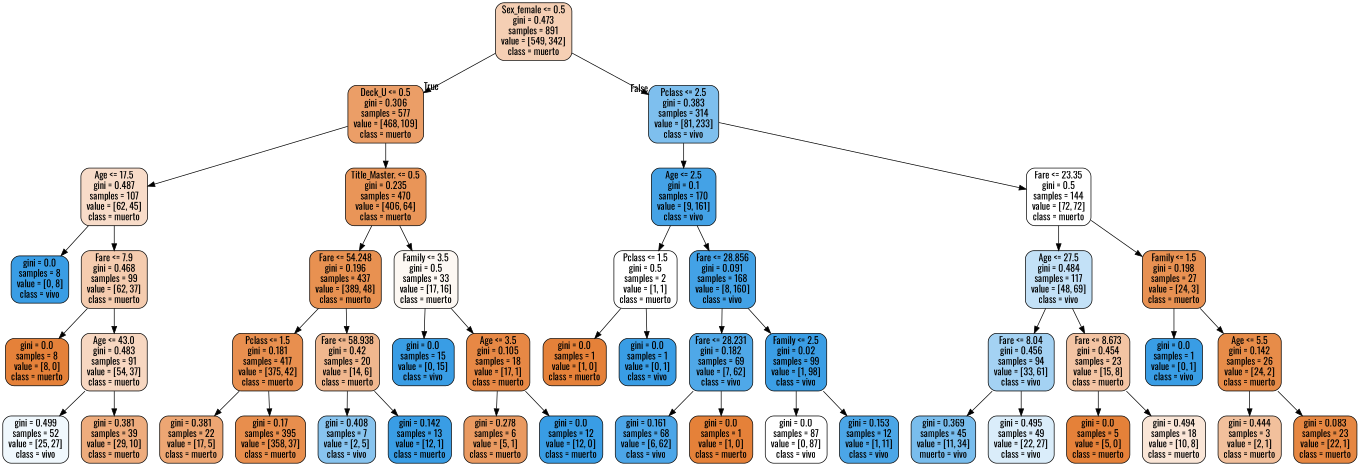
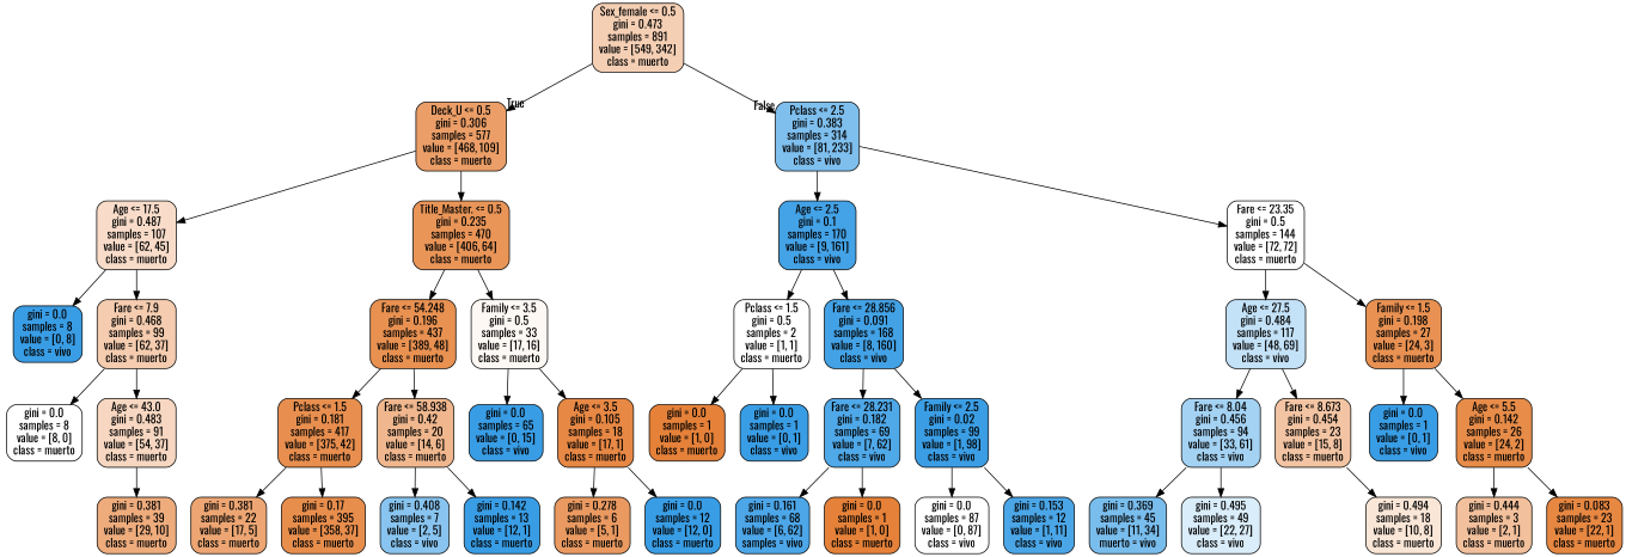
  digraph {
    fontname=Oswald
    node [color=black fillcolor="#399de5" fontname=Oswald shape=box style="filled, rounded"]
    edge [fontname=Oswald]
    n1 [fillcolor="#f5cfb4" label="Sex_female <= 0.5\ngini = 0.473\nsamples = 891\nvalue = [549, 342]\nclass = muerto"]
    n2 [fillcolor="#eb9e67" label="Deck_U <= 0.5\ngini = 0.306\nsamples = 577\nvalue = [468, 109]\nclass = muerto"]
    n3 [fillcolor="#7ebfee" label="Pclass <= 2.5\ngini = 0.383\nsamples = 314\nvalue = [81, 233]\nclass = vivo"]
    n4 [fillcolor="#f8dcc9" label="Age <= 17.5\ngini = 0.487\nsamples = 107\nvalue = [62, 45]\nclass = muerto"]
    n5 [fillcolor="#e99558" label="Title_Master. <= 0.5\ngini = 0.235\nsamples = 470\nvalue = [406, 64]\nclass = muerto"]
    n6 [fillcolor="#44a2e6" label="Age <= 2.5\ngini = 0.1\nsamples = 170\nvalue = [9, 161]\nclass = vivo"]
    n7 [fillcolor="#ffffff" label="Fare <= 23.35\ngini = 0.5\nsamples = 144\nvalue = [72, 72]\nclass = muerto"]
    n8 [label="gini = 0.0\nsamples = 8\nvalue = [0, 8]\nclass = vivo"]
    n9 [fillcolor="#f5ccaf" label="Fare <= 7.9\ngini = 0.468\nsamples = 99\nvalue = [62, 37]\nclass = muerto"]
    n10 [fillcolor="#e89151" label="Fare <= 54.248\ngini = 0.196\nsamples = 437\nvalue = [389, 48]\nclass = muerto"]
    n11 [fillcolor="#fdf8f3" label="Family <= 3.5\ngini = 0.5\nsamples = 33\nvalue = [17, 16]\nclass = muerto"]
-   n12 [fillcolor="#e58139" label="gini = 0.0\nsamples = 8\nvalue = [8, 0]\nclass = muerto"]
+   n12 [fillcolor="#ffffff" label="gini = 0.0\nsamples = 8\nvalue = [8, 0]\nclass = muerto"]
    n13 [fillcolor="#f7d7c1" label="Age <= 43.0\ngini = 0.483\nsamples = 91\nvalue = [54, 37]\nclass = muerto"]
-   n14 [fillcolor="#f0f8fd" label="gini = 0.499\nsamples = 52\nvalue = [25, 27]\nclass = vivo"]
    n15 [fillcolor="#eeac7d" label="gini = 0.381\nsamples = 39\nvalue = [29, 10]\nclass = muerto"]
    n16 [fillcolor="#e88f4f" label="Pclass <= 1.5\ngini = 0.181\nsamples = 417\nvalue = [375, 42]\nclass = muerto"]
    n17 [fillcolor="#f0b78e" label="Fare <= 58.938\ngini = 0.42\nsamples = 20\nvalue = [14, 6]\nclass = muerto"]
-   n18 [label="gini = 0.0\nsamples = 15\nvalue = [0, 15]\nclass = vivo"]
+   n18 [label="gini = 0.0\nsamples = 65\nvalue = [0, 15]\nclass = vivo"]
    n19 [fillcolor="#e78845" label="Age <= 3.5\ngini = 0.105\nsamples = 18\nvalue = [17, 1]\nclass = muerto"]
    n20 [fillcolor="#eda673" label="gini = 0.381\nsamples = 22\nvalue = [17, 5]\nclass = muerto"]
    n21 [fillcolor="#e88e4d" label="gini = 0.17\nsamples = 395\nvalue = [358, 37]\nclass = muerto"]
    n22 [fillcolor="#88c4ef" label="gini = 0.408\nsamples = 7\nvalue = [2, 5]\nclass = vivo"]
    n23 [label="gini = 0.142\nsamples = 13\nvalue = [12, 1]\nclass = muerto"]
    n24 [fillcolor="#ea9a61" label="gini = 0.278\nsamples = 6\nvalue = [5, 1]\nclass = muerto"]
    n25 [label="gini = 0.0\nsamples = 12\nvalue = [12, 0]\nclass = muerto"]
    n26 [fillcolor="#ffffff" label="Pclass <= 1.5\ngini = 0.5\nsamples = 2\nvalue = [1, 1]\nclass = muerto"]
    n27 [fillcolor="#43a2e6" label="Fare <= 28.856\ngini = 0.091\nsamples = 168\nvalue = [8, 160]\nclass = vivo"]
    n28 [fillcolor="#c3e1f7" label="Age <= 27.5\ngini = 0.484\nsamples = 117\nvalue = [48, 69]\nclass = vivo"]
    n29 [fillcolor="#e89152" label="Family <= 1.5\ngini = 0.198\nsamples = 27\nvalue = [24, 3]\nclass = muerto"]
    n30 [fillcolor="#e58139" label="gini = 0.0\nsamples = 1\nvalue = [1, 0]\nclass = muerto"]
    n31 [label="gini = 0.0\nsamples = 1\nvalue = [0, 1]\nclass = vivo"]
    n32 [fillcolor="#4fa8e8" label="Fare <= 28.231\ngini = 0.182\nsamples = 69\nvalue = [7, 62]\nclass = vivo"]
    n33 [fillcolor="#3b9ee5" label="Family <= 2.5\ngini = 0.02\nsamples = 99\nvalue = [1, 98]\nclass = vivo"]
-   n34 [fillcolor="#4ca6e8" label="gini = 0.161\nsamples = 68\nvalue = [6, 62]\nclass = vivo"]
+   n34 [fillcolor="#4ca6e8" label="gini = 0.161\nsamples = 68\nvalue = [6, 62]\nsamples = vivo"]
    n35 [fillcolor="#e58139" label="gini = 0.0\nsamples = 1\nvalue = [1, 0]\nclass = muerto"]
    n36 [fillcolor="#ffffff" label="gini = 0.0\nsamples = 87\nvalue = [0, 87]\nclass = vivo"]
    n37 [fillcolor="#4ba6e7" label="gini = 0.153\nsamples = 12\nvalue = [1, 11]\nclass = vivo"]
    n38 [fillcolor="#a4d2f3" label="Fare <= 8.04\ngini = 0.456\nsamples = 94\nvalue = [33, 61]\nclass = vivo"]
    n39 [fillcolor="#f3c4a3" label="Fare <= 8.673\ngini = 0.454\nsamples = 23\nvalue = [15, 8]\nclass = muerto"]
    n40 [label="gini = 0.0\nsamples = 1\nvalue = [0, 1]\nclass = vivo"]
    n41 [fillcolor="#e78c49" label="Age <= 5.5\ngini = 0.142\nsamples = 26\nvalue = [24, 2]\nclass = muerto"]
    n42 [fillcolor="#79bded" label="gini = 0.369\nsamples = 45\nvalue = [11, 34]\nmuerto = vivo"]
    n43 [fillcolor="#daedfa" label="gini = 0.495\nsamples = 49\nvalue = [22, 27]\nclass = vivo"]
-   n44 [fillcolor="#e58139" label="gini = 0.0\nsamples = 5\nvalue = [5, 0]\nclass = muerto"]
    n45 [fillcolor="#fae6d7" label="gini = 0.494\nsamples = 18\nvalue = [10, 8]\nclass = muerto"]
    n46 [fillcolor="#f2c09c" label="gini = 0.444\nsamples = 3\nvalue = [2, 1]\nclass = muerto"]
    n47 [fillcolor="#e68742" label="gini = 0.083\nsamples = 23\nvalue = [22, 1]\nclass = muerto"]
    n1 -> n2 [headlabel=True labelangle=45 labeldistance=2.5]
    n1 -> n3 [headlabel=False labelangle=-45 labeldistance=2.5]
    n2 -> n4
    n2 -> n5
    n3 -> n6
    n3 -> n7
    n4 -> n8
    n4 -> n9
    n5 -> n10
    n5 -> n11
    n6 -> n26
    n6 -> n27
    n7 -> n28
    n7 -> n29
    n9 -> n12
    n9 -> n13
    n10 -> n16
    n10 -> n17
    n11 -> n18
    n11 -> n19
-   n13 -> n14
    n13 -> n15
    n16 -> n20
    n16 -> n21
    n17 -> n22
    n17 -> n23
    n19 -> n24
    n19 -> n25
    n26 -> n30
    n26 -> n31
    n27 -> n32
    n27 -> n33
    n28 -> n38
    n28 -> n39
    n29 -> n40
    n29 -> n41
    n32 -> n34
    n32 -> n35
    n33 -> n36
    n33 -> n37
    n38 -> n42
    n38 -> n43
-   n39 -> n44
    n39 -> n45
    n41 -> n46
    n41 -> n47
  }
